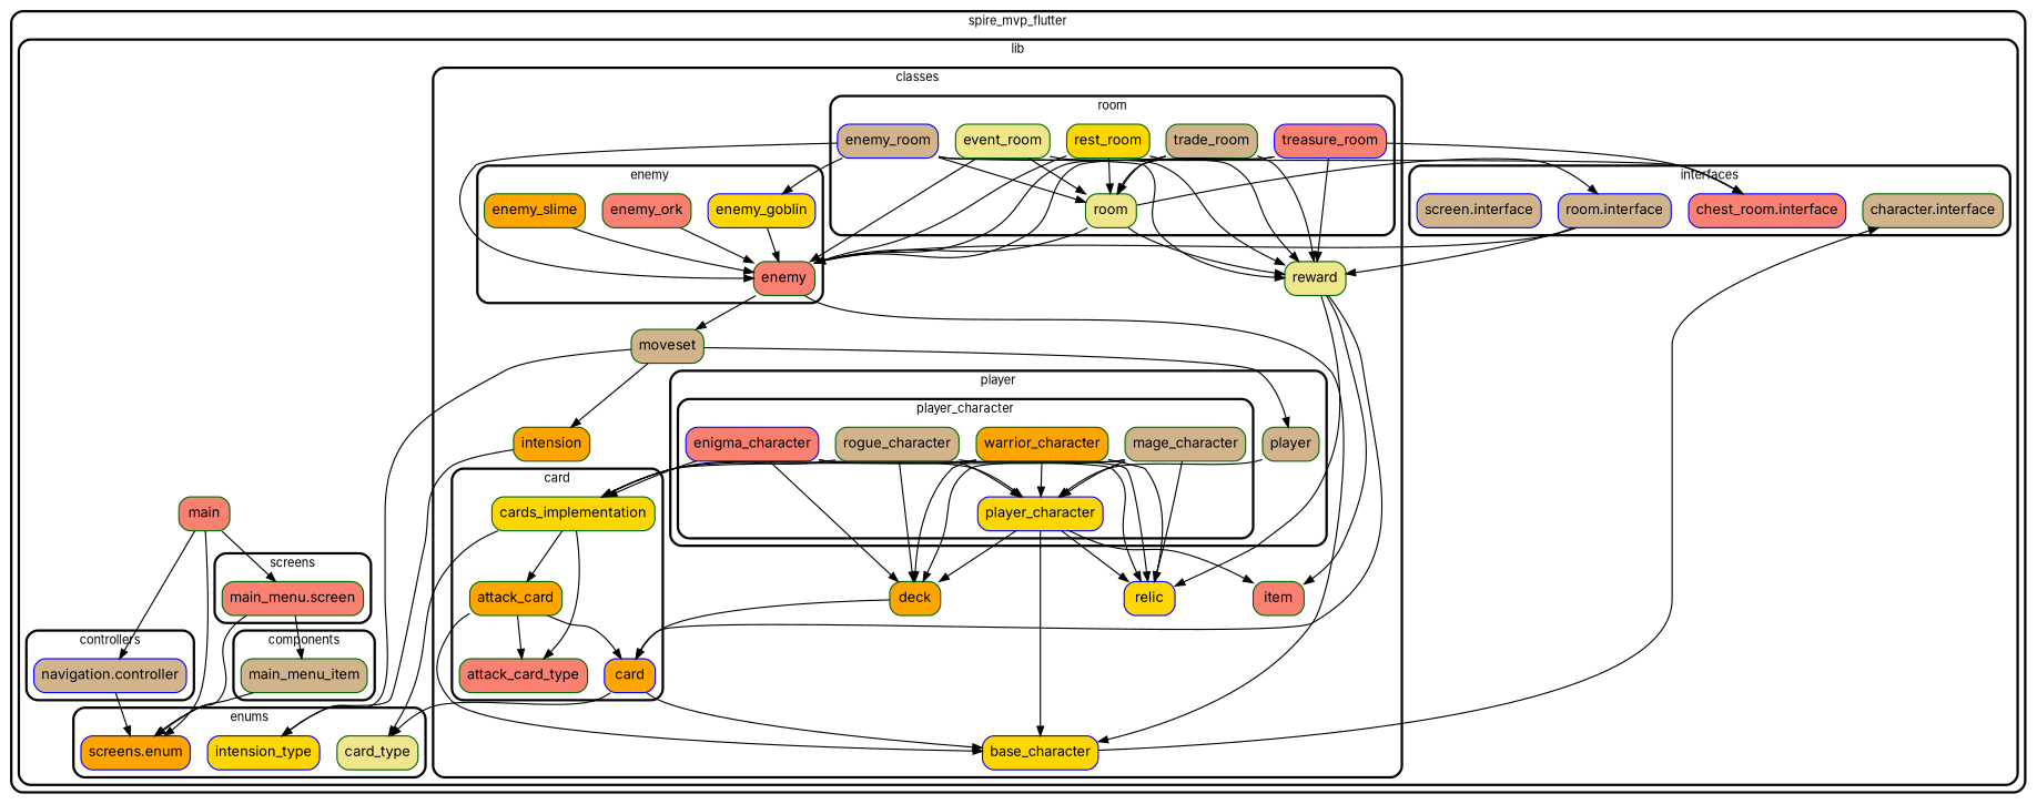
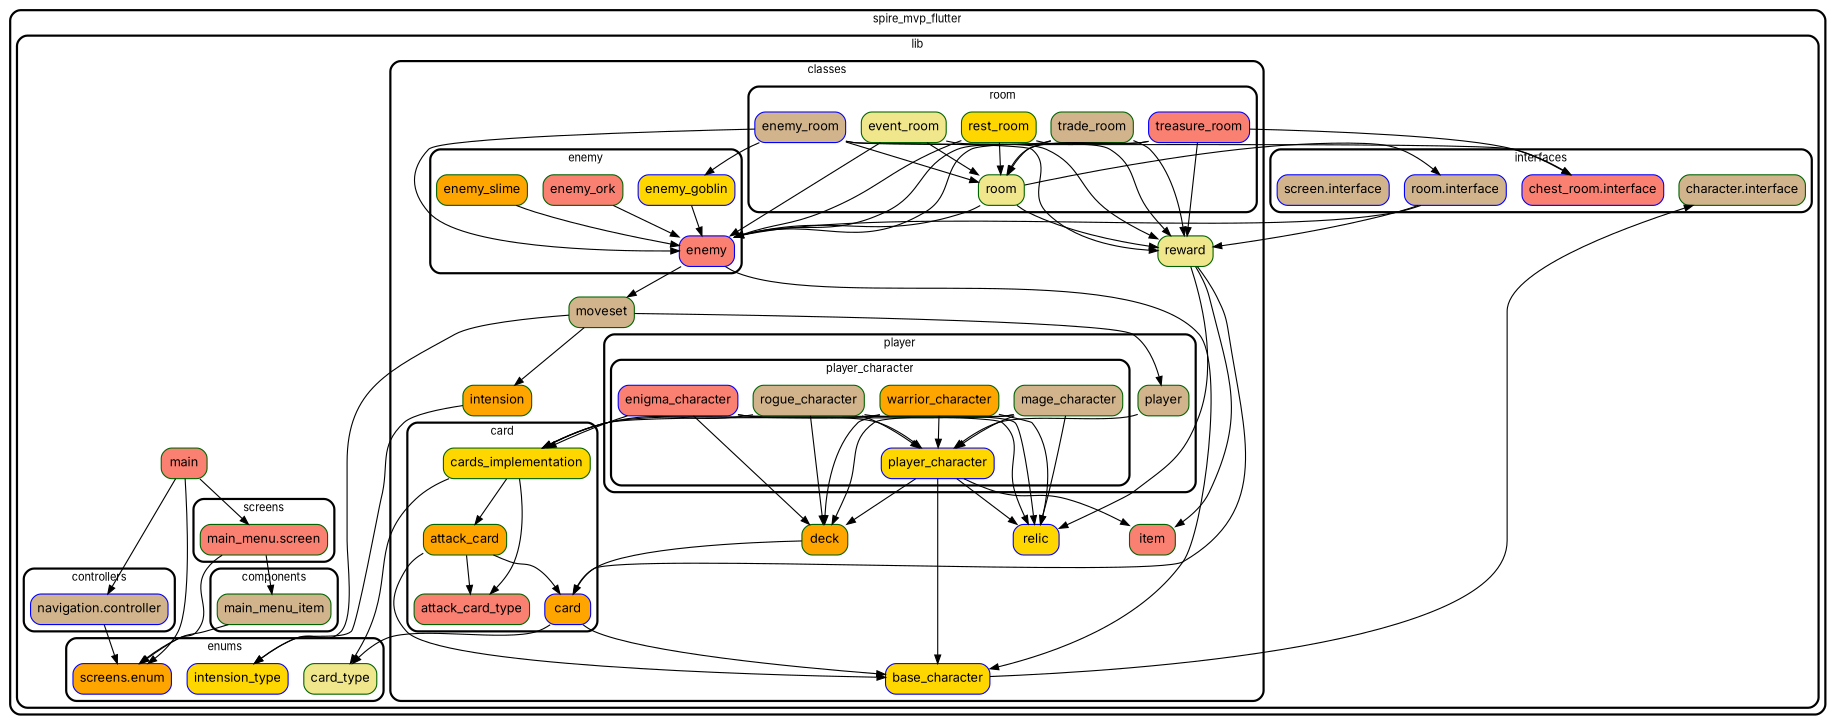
  digraph {
    fontname=Inter
    fontsize=13
    penwidth=2.6
    style=rounded
    node [color=darkgreen fillcolor=tan fontname=Inter fontsize=15 penwidth=1.3 shape=rect style="filled,rounded"]
    edge [fontname=Inter penwidth=1.3]
    n1 [fillcolor=orange label=attack_card]
    n2 [fillcolor=salmon label=attack_card_type]
    n3 [color=blue fillcolor=orange label=card]
    n4 [fillcolor=gold label=cards_implementation]
-   n5 [fillcolor=salmon label=enemy]
+   n5 [color=blue fillcolor=salmon label=enemy]
    n6 [color=blue fillcolor=gold label=enemy_goblin]
    n7 [fillcolor=salmon label=enemy_ork]
    n8 [fillcolor=orange label=enemy_slime]
    n9 [color=blue fillcolor=salmon label=enigma_character]
    n10 [label=mage_character]
    n11 [color=blue fillcolor=gold label=player_character]
    n12 [label=rogue_character]
    n13 [fillcolor=orange label=warrior_character]
    n14 [label=player]
    n15 [color=blue label=enemy_room]
    n16 [fillcolor=khaki label=event_room]
    n17 [fillcolor=gold label=rest_room]
    n18 [fillcolor=khaki label=room]
    n19 [label=trade_room]
    n20 [color=blue fillcolor=salmon label=treasure_room]
    n21 [color=blue fillcolor=gold label=base_character]
    n22 [fillcolor=orange label=deck]
    n23 [fillcolor=orange label=intension]
    n24 [fillcolor=salmon label=item]
    n25 [label=moveset]
    n26 [color=blue fillcolor=gold label=relic]
    n27 [fillcolor=khaki label=reward]
    n28 [label=main_menu_item]
    n29 [color=blue label="navigation.controller"]
    n30 [fillcolor=khaki label=card_type]
    n31 [color=blue fillcolor=gold label=intension_type]
    n32 [color=blue fillcolor=orange label="screens.enum"]
    n33 [label="character.interface"]
    n34 [color=blue fillcolor=salmon label="chest_room.interface"]
    n35 [color=blue label="room.interface"]
    n36 [color=blue label="screen.interface"]
    n37 [fillcolor=salmon label="main_menu.screen"]
    n38 [fillcolor=salmon label=main]
    subgraph cluster_1 {
      label=spire_mvp_flutter
      subgraph cluster_2 {
        label=lib
        n38
        subgraph cluster_3 {
          label=classes
          n21
          n22
          n23
          n24
          n25
          n26
          n27
          subgraph cluster_4 {
            label=card
            n1
            n2
            n3
            n4
          }
          subgraph cluster_5 {
            label=enemy
            n5
            n6
            n7
            n8
          }
          subgraph cluster_6 {
            label=player
            n14
            subgraph cluster_7 {
              label=player_character
              n9
              n10
              n11
              n12
              n13
            }
          }
          subgraph cluster_8 {
            label=room
            n15
            n16
            n17
            n18
            n19
            n20
          }
        }
        subgraph cluster_9 {
          label=components
          n28
        }
        subgraph cluster_10 {
          label=controllers
          n29
        }
        subgraph cluster_11 {
          label=enums
          n30
          n31
          n32
        }
        subgraph cluster_12 {
          label=interfaces
          n33
          n34
          n35
          n36
        }
        subgraph cluster_13 {
          label=screens
          n37
        }
      }
    }
    n1 -> n2
    n1 -> n3
    n1 -> n21
    n3 -> n21
    n3 -> n30
    n4 -> n1
    n4 -> n2
    n4 -> n30
    n5 -> n21
    n5 -> n25
    n6 -> n5
    n7 -> n5
    n8 -> n5
    n9 -> n4
    n9 -> n11
    n9 -> n22
    n9 -> n26
    n10 -> n4
    n10 -> n11
    n10 -> n22
    n10 -> n26
    n11 -> n21
    n11 -> n22
    n11 -> n24
    n11 -> n26
    n12 -> n4
    n12 -> n11
    n12 -> n22
    n12 -> n26
    n13 -> n4
    n13 -> n11
    n13 -> n22
    n13 -> n26
    n14 -> n11
    n15 -> n5
    n15 -> n6
    n15 -> n18
    n15 -> n27
    n15 -> n34
    n16 -> n5
    n16 -> n18
    n16 -> n27
    n17 -> n5
    n17 -> n18
    n17 -> n27
    n18 -> n5
    n18 -> n27
    n18 -> n35
    n19 -> n5
    n19 -> n18
    n19 -> n27
    n20 -> n5
    n20 -> n18
    n20 -> n27
    n20 -> n34
    n21 -> n33
    n22 -> n3
    n23 -> n31
    n25 -> n14
    n25 -> n23
    n25 -> n31
    n27 -> n3
    n27 -> n24
    n27 -> n26
    n28 -> n32
    n29 -> n32
    n35 -> n5
    n35 -> n27
    n37 -> n28
    n37 -> n32
    n38 -> n29
    n38 -> n32
    n38 -> n37
  }
